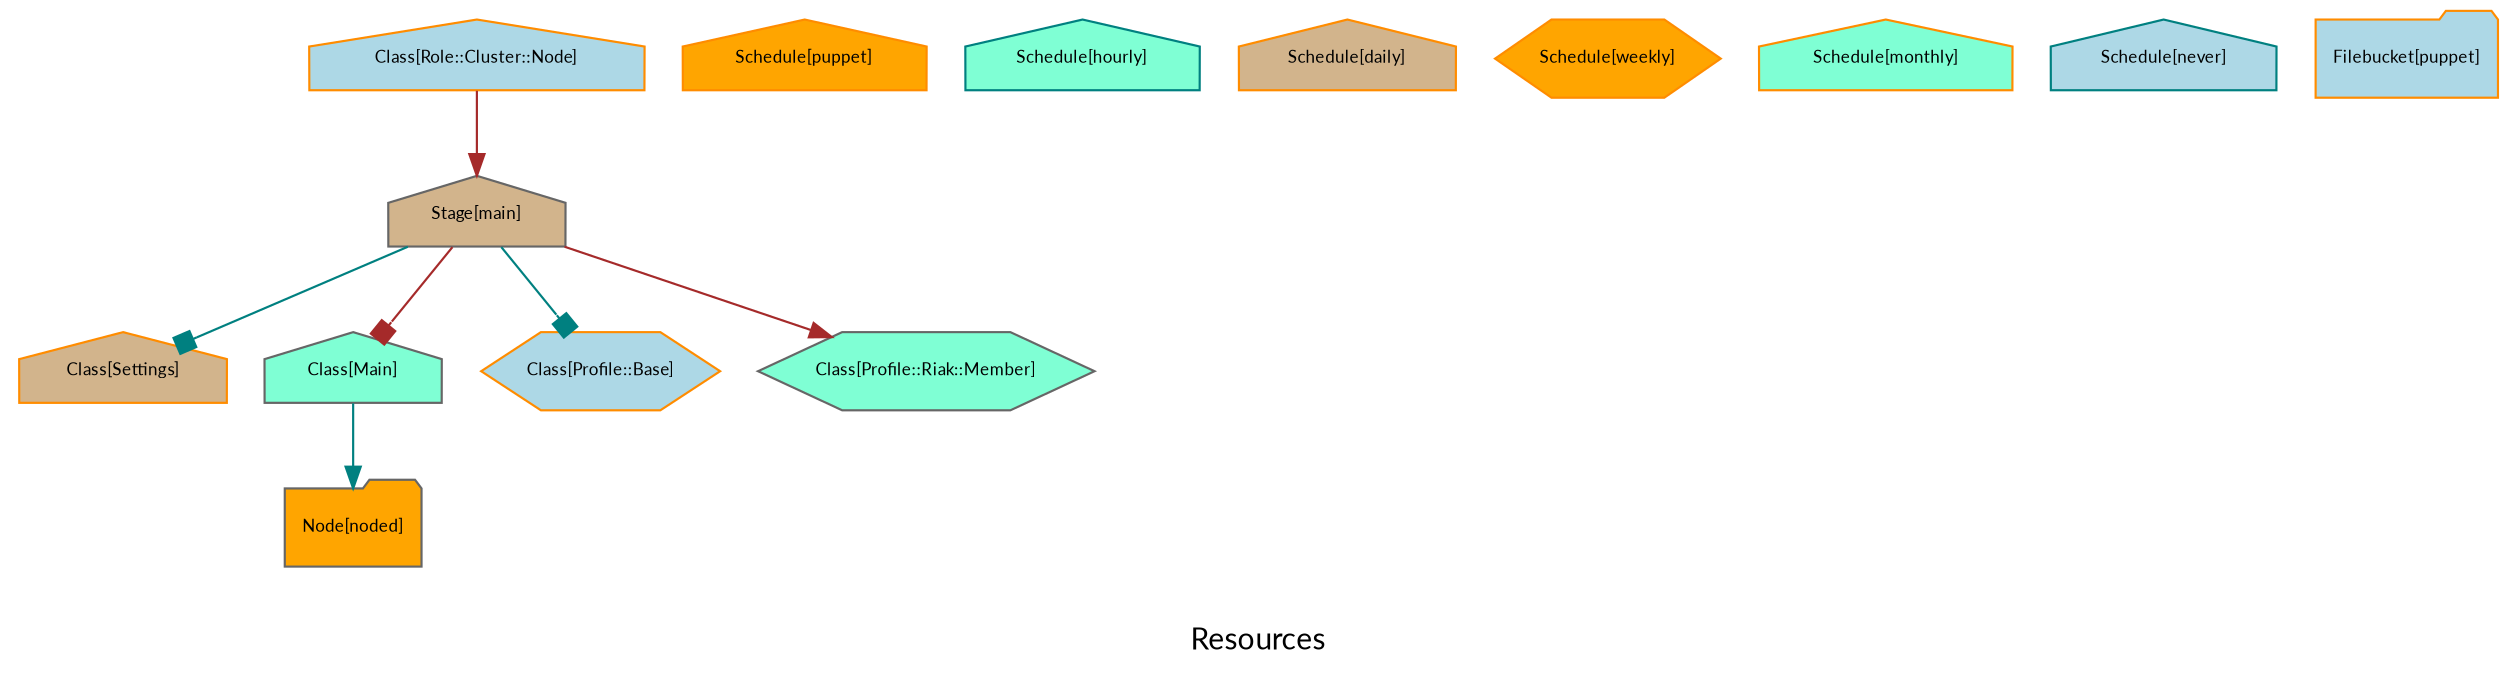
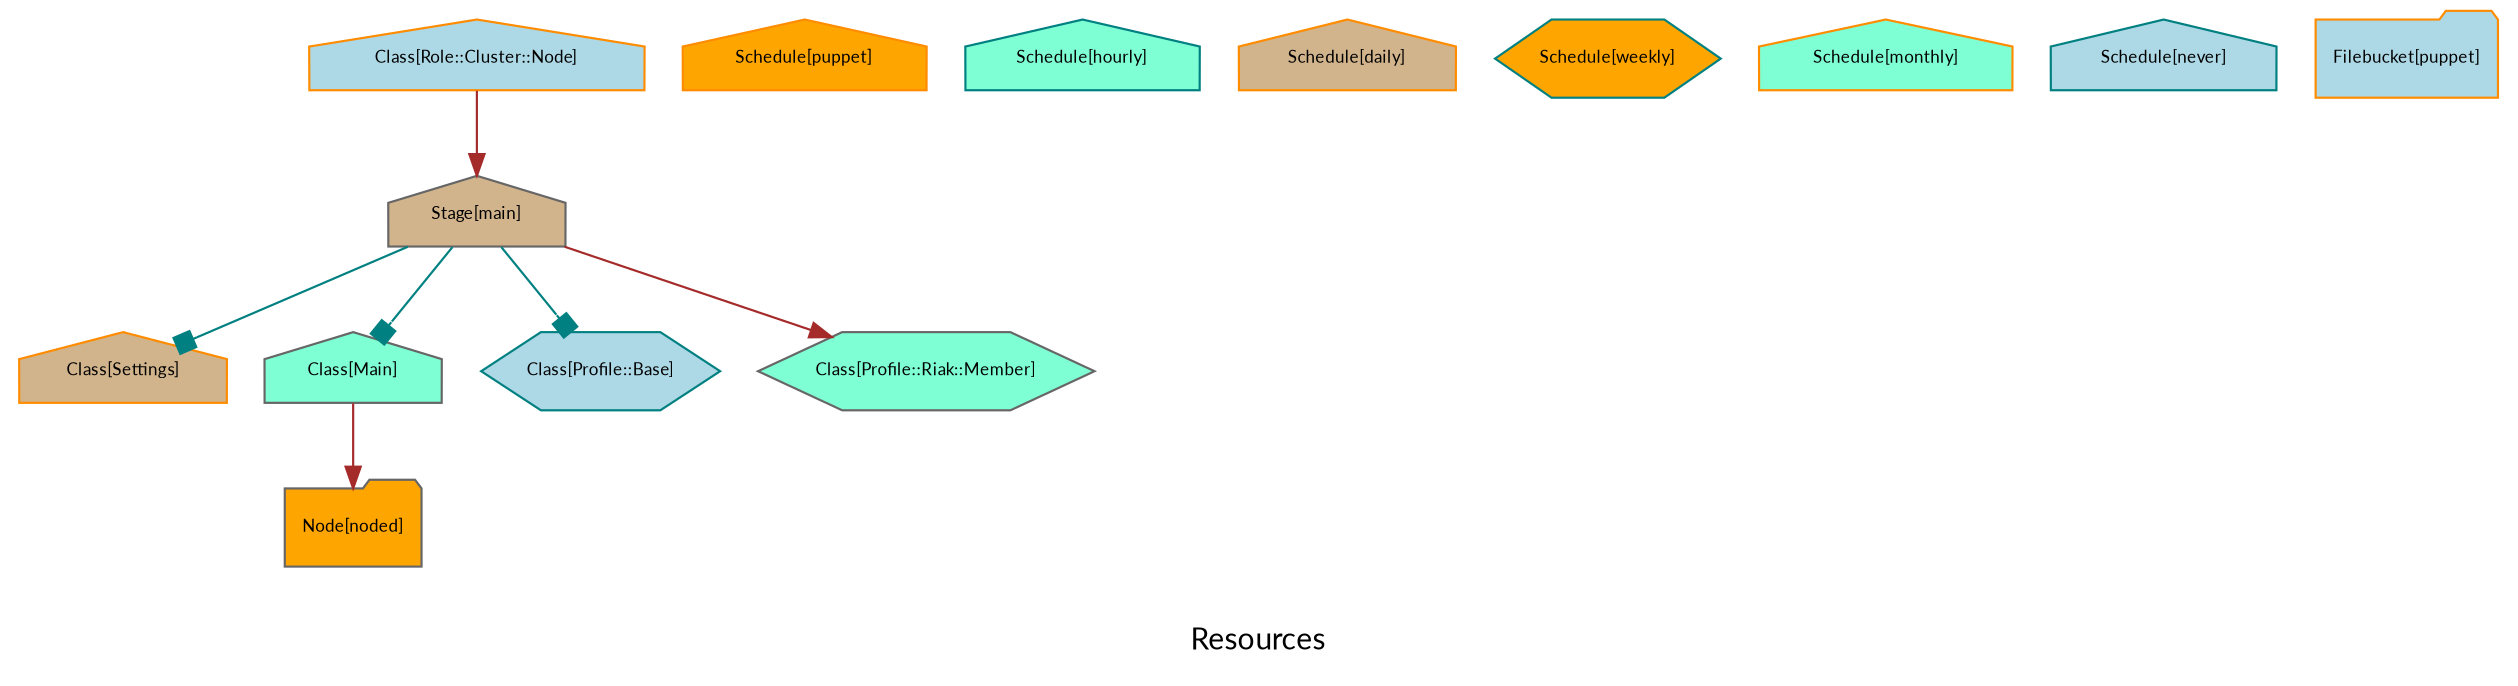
  digraph {
    fontname=Lato
    label=Resources
    node [color=darkorange fillcolor=aquamarine fontname=Lato fontsize=8 shape=house style=filled]
    edge [arrowhead=box color=teal fontname=Lato fontsize=8]
    n1 [color=gray40 fillcolor=tan label="Stage[main]"]
    n2 [fillcolor=tan label="Class[Settings]"]
    n3 [color=gray40 label="Class[Main]"]
-   n4 [fillcolor=lightblue label="Class[Profile::Base]" shape=hexagon]
+   n4 [color=teal fillcolor=lightblue label="Class[Profile::Base]" shape=hexagon]
    n5 [color=gray40 label="Class[Profile::Riak::Member]" shape=hexagon]
    n6 [color=gray40 fillcolor=orange label="Node[noded]" shape=folder]
    n7 [fillcolor=lightblue label="Class[Role::Cluster::Node]"]
    n8 [fillcolor=orange label="Schedule[puppet]"]
    n9 [color=teal label="Schedule[hourly]"]
    n10 [fillcolor=tan label="Schedule[daily]"]
-   n11 [fillcolor=orange label="Schedule[weekly]" shape=hexagon]
+   n11 [color=teal fillcolor=orange label="Schedule[weekly]" shape=hexagon]
    n12 [label="Schedule[monthly]"]
    n13 [color=teal fillcolor=lightblue label="Schedule[never]"]
    n14 [fillcolor=lightblue label="Filebucket[puppet]" shape=folder]
    n1 -> n2
-   n1 -> n3 [color=brown]
+   n1 -> n3
    n1 -> n4
    n1 -> n5 [arrowhead=normal color=brown]
-   n3 -> n6 [arrowhead=normal]
+   n3 -> n6 [arrowhead=normal color=brown]
    n7 -> n1 [arrowhead=normal color=brown]
  }
